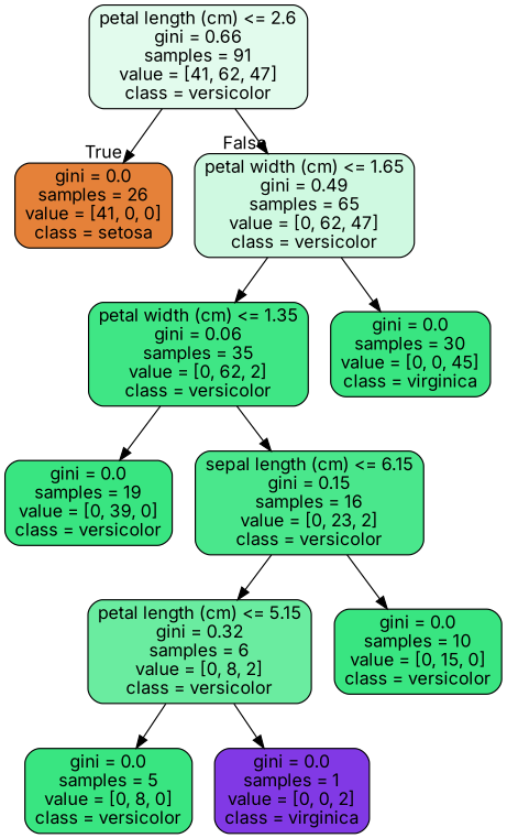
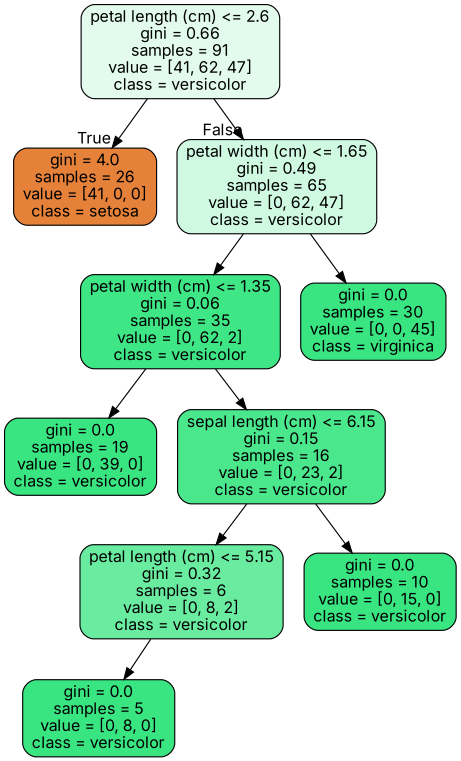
  digraph {
    fontname=Inter
    node [color=black fillcolor="#39e581" fontname=Inter shape=box style="filled, rounded"]
    edge [fontname=Inter]
    n1 [fillcolor="#e2fbed" label="petal length (cm) <= 2.6\ngini = 0.66\nsamples = 91\nvalue = [41, 62, 47]\nclass = versicolor"]
-   n2 [fillcolor="#e58139" label="gini = 0.0\nsamples = 26\nvalue = [41, 0, 0]\nclass = setosa"]
+   n2 [fillcolor="#e58139" label="gini = 4.0\nsamples = 26\nvalue = [41, 0, 0]\nclass = setosa"]
    n3 [fillcolor="#cff9e1" label="petal width (cm) <= 1.65\ngini = 0.49\nsamples = 65\nvalue = [0, 62, 47]\nclass = versicolor"]
    n4 [fillcolor="#3fe685" label="petal width (cm) <= 1.35\ngini = 0.06\nsamples = 35\nvalue = [0, 62, 2]\nclass = versicolor"]
    n5 [label="gini = 0.0\nsamples = 30\nvalue = [0, 0, 45]\nclass = virginica"]
    n6 [label="gini = 0.0\nsamples = 19\nvalue = [0, 39, 0]\nclass = versicolor"]
    n7 [fillcolor="#4ae78c" label="sepal length (cm) <= 6.15\ngini = 0.15\nsamples = 16\nvalue = [0, 23, 2]\nclass = versicolor"]
    n8 [fillcolor="#6aeca0" label="petal length (cm) <= 5.15\ngini = 0.32\nsamples = 6\nvalue = [0, 8, 2]\nclass = versicolor"]
    n9 [label="gini = 0.0\nsamples = 10\nvalue = [0, 15, 0]\nclass = versicolor"]
    n10 [label="gini = 0.0\nsamples = 5\nvalue = [0, 8, 0]\nclass = versicolor"]
-   n11 [fillcolor="#8139e5" label="gini = 0.0\nsamples = 1\nvalue = [0, 0, 2]\nclass = virginica"]
    n1 -> n2 [headlabel=True labelangle=45 labeldistance=2.5]
    n1 -> n3 [headlabel=False labelangle=-45 labeldistance=2.5]
    n3 -> n4
    n3 -> n5
    n4 -> n6
    n4 -> n7
    n7 -> n8
    n7 -> n9
    n8 -> n10
-   n8 -> n11
  }
